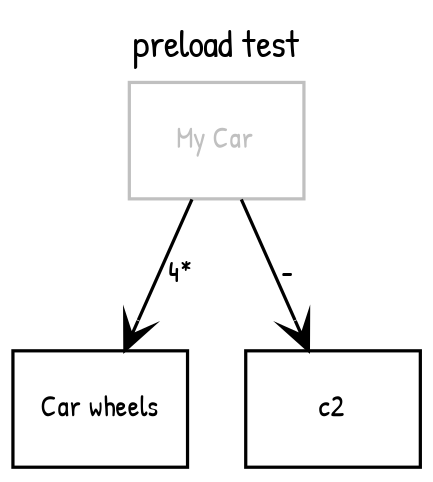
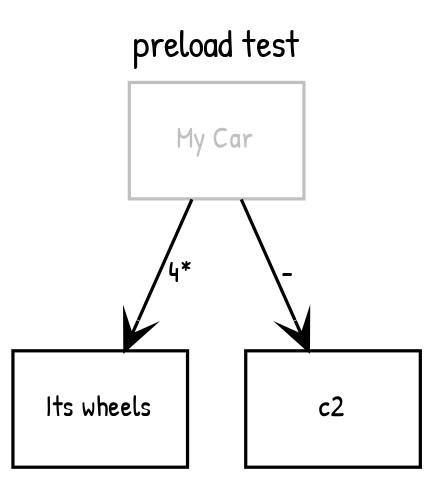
  digraph {
    fontname="Patrick Hand"
    fontsize=12
    label="preload test"
    labelloc=top
    node [fontname="Patrick Hand" fontsize=9 shape=record]
    edge [arrowhead=open fontname="Patrick Hand" fontsize=9 labelfontname=Verdana labelfontsize=9]
    n1 [color=grey fontcolor=grey label="My Car"]
-   n2 [label="Car wheels"]
+   n2 [label="Its wheels"]
    c2
    n1 -> n2 [label="4*"]
    n1 -> c2 [label="-"]
  }
